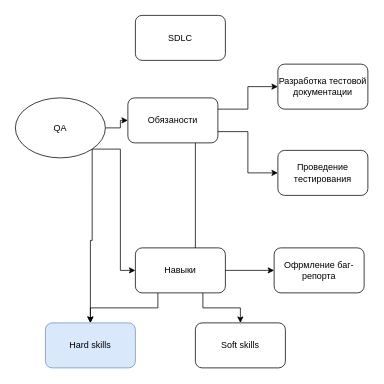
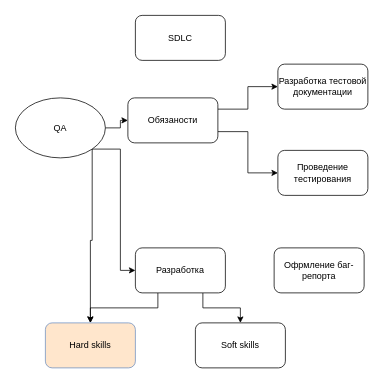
  <mxCell id="0" />
  <mxCell id="1" parent="0" />
  <mxCell id="2" style="edgeStyle=orthogonalEdgeStyle;rounded=0;orthogonalLoop=1;jettySize=auto;html=1;entryX=0;entryY=0.5;entryDx=0;entryDy=0;" edge="1" parent="1" source="5" target="10"><mxGeometry relative="1" as="geometry" /></mxCell>
  <mxCell id="3" style="edgeStyle=orthogonalEdgeStyle;rounded=0;orthogonalLoop=1;jettySize=auto;html=1;exitX=1;exitY=0;exitDx=0;exitDy=0;" edge="1" parent="1" source="5" target="17"><mxGeometry relative="1" as="geometry" /></mxCell>
  <mxCell id="4" style="edgeStyle=orthogonalEdgeStyle;rounded=0;orthogonalLoop=1;jettySize=auto;html=1;exitX=1;exitY=1;exitDx=0;exitDy=0;entryX=0;entryY=0.5;entryDx=0;entryDy=0;" edge="1" parent="1" source="5" target="16"><mxGeometry relative="1" as="geometry" /></mxCell>
  <mxCell id="5" value="QA" style="ellipse;whiteSpace=wrap;html=1;" vertex="1" parent="1"><mxGeometry x="20" y="130" width="120" height="80" as="geometry" /></mxCell>
  <mxCell id="6" value="SDLC" style="rounded=1;whiteSpace=wrap;html=1;" vertex="1" parent="1"><mxGeometry x="180" y="20" width="120" height="60" as="geometry" /></mxCell>
  <mxCell id="7" style="edgeStyle=orthogonalEdgeStyle;rounded=0;orthogonalLoop=1;jettySize=auto;html=1;exitX=1;exitY=0.75;exitDx=0;exitDy=0;entryX=0;entryY=0.5;entryDx=0;entryDy=0;" edge="1" parent="1" source="10" target="12"><mxGeometry relative="1" as="geometry" /></mxCell>
- <mxCell id="8" style="edgeStyle=orthogonalEdgeStyle;rounded=0;orthogonalLoop=1;jettySize=auto;html=1;exitX=0.75;exitY=1;exitDx=0;exitDy=0;entryX=0;entryY=0.5;entryDx=0;entryDy=0;" edge="1" parent="1" source="10" target="13"><mxGeometry relative="1" as="geometry" /></mxCell>
  <mxCell id="9" style="edgeStyle=orthogonalEdgeStyle;rounded=0;orthogonalLoop=1;jettySize=auto;html=1;exitX=1;exitY=0.25;exitDx=0;exitDy=0;entryX=0;entryY=0.5;entryDx=0;entryDy=0;" edge="1" parent="1" source="10" target="11"><mxGeometry relative="1" as="geometry" /></mxCell>
  <mxCell id="10" value="Обязаности" style="rounded=1;whiteSpace=wrap;html=1;" vertex="1" parent="1"><mxGeometry x="170" y="130" width="120" height="60" as="geometry" /></mxCell>
  <mxCell id="11" value="Разработка тестовой документации" style="rounded=1;whiteSpace=wrap;html=1;" vertex="1" parent="1"><mxGeometry x="370" y="85" width="120" height="60" as="geometry" /></mxCell>
  <mxCell id="12" value="Проведение тестирования" style="rounded=1;whiteSpace=wrap;html=1;" vertex="1" parent="1"><mxGeometry x="370" y="200" width="120" height="60" as="geometry" /></mxCell>
  <mxCell id="13" value="Офрмление баг-репорта" style="rounded=1;whiteSpace=wrap;html=1;" vertex="1" parent="1"><mxGeometry x="365" y="330" width="120" height="60" as="geometry" /></mxCell>
  <mxCell id="14" style="edgeStyle=orthogonalEdgeStyle;rounded=0;orthogonalLoop=1;jettySize=auto;html=1;exitX=0.25;exitY=1;exitDx=0;exitDy=0;entryX=0.5;entryY=0;entryDx=0;entryDy=0;" edge="1" parent="1" source="16" target="17"><mxGeometry relative="1" as="geometry" /></mxCell>
  <mxCell id="15" style="edgeStyle=orthogonalEdgeStyle;rounded=0;orthogonalLoop=1;jettySize=auto;html=1;exitX=0.75;exitY=1;exitDx=0;exitDy=0;entryX=0.5;entryY=0;entryDx=0;entryDy=0;" edge="1" parent="1" source="16" target="18"><mxGeometry relative="1" as="geometry" /></mxCell>
- <mxCell id="16" value="Навыки" style="rounded=1;whiteSpace=wrap;html=1;" vertex="1" parent="1"><mxGeometry x="180" y="330" width="120" height="60" as="geometry" /></mxCell>
- <mxCell id="17" value="Hard skills" style="rounded=1;whiteSpace=wrap;html=1;fillColor=#dae8fc;strokeColor=#6c8ebf;" vertex="1" parent="1"><mxGeometry x="60" y="430" width="120" height="60" as="geometry" /></mxCell>
+ <mxCell id="16" value="Разработка" style="rounded=1;whiteSpace=wrap;html=1;" vertex="1" parent="1"><mxGeometry x="180" y="330" width="120" height="60" as="geometry" /></mxCell>
+ <mxCell id="17" value="Hard skills" style="rounded=1;whiteSpace=wrap;html=1;fillColor=#ffe6cc;strokeColor=#6c8ebf;" vertex="1" parent="1"><mxGeometry x="60" y="430" width="120" height="60" as="geometry" /></mxCell>
  <mxCell id="18" value="Soft skills" style="rounded=1;whiteSpace=wrap;html=1;" vertex="1" parent="1"><mxGeometry x="260" y="430" width="120" height="60" as="geometry" /></mxCell>
